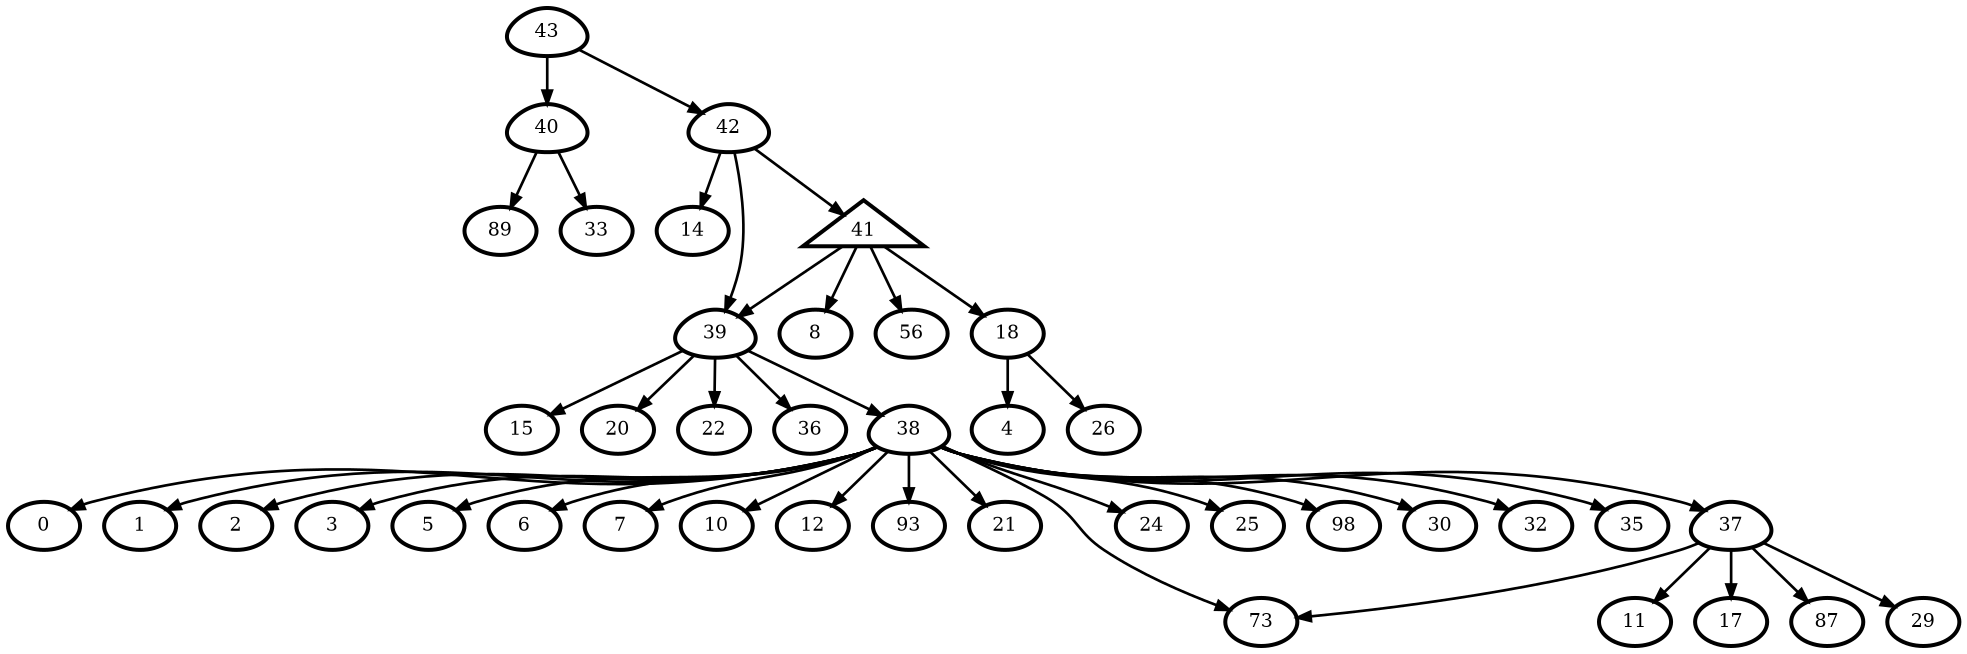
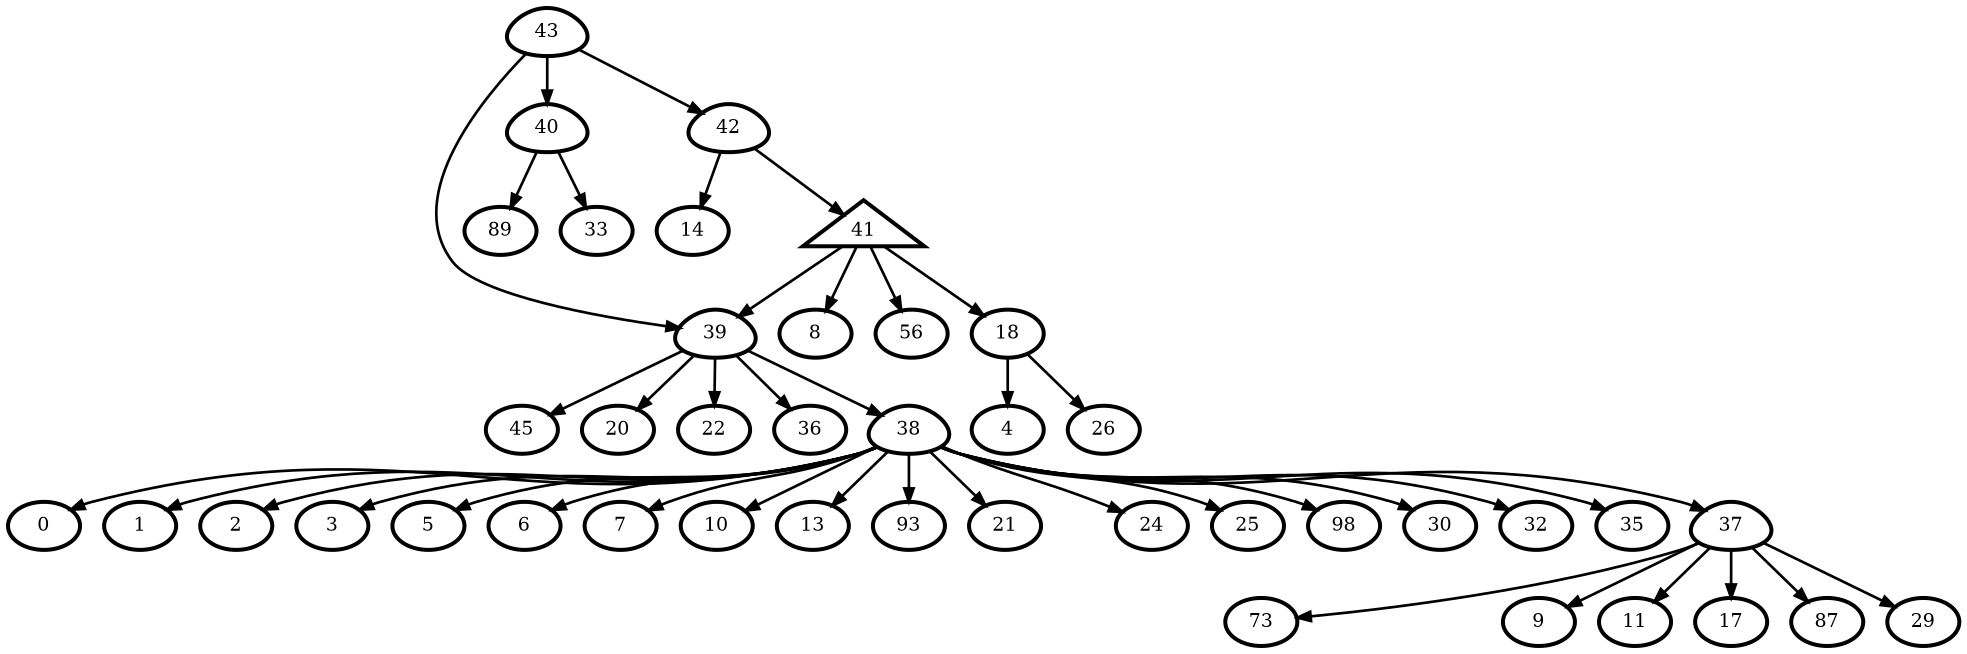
  digraph {
    node [penwidth=3]
    edge [penwidth=2]
    n1 [label=0]
    n2 [label=1]
    n3 [label=2]
    n4 [label=3]
    n5 [label=4]
    n6 [label=5]
    n7 [label=6]
    n8 [label=7]
    n9 [label=8]
+   n10 [label=9]
    n11 [label=10]
    n12 [label=11]
-   n13 [label=12]
+   n13 [label=13]
    n14 [label=93]
    n15 [label=14]
-   n16 [label=15]
+   n16 [label=45]
    n17 [label=56]
    n18 [label=17]
    n19 [label=18]
    n20 [label=26]
    n21 [label=89]
    n22 [label=20]
    n23 [label=21]
    n24 [label=22]
    n25 [label=73]
    n26 [label=24]
    n27 [label=25]
    n28 [label=87]
    n29 [label=98]
    n30 [label=29]
    n31 [label=30]
    n32 [label=32]
    n33 [label=33]
    n34 [label=35]
    n35 [label=36]
    n36 [label=37 shape=egg]
    n37 [label=38 shape=egg]
    n38 [label=39 shape=egg]
    n39 [label=40 shape=egg]
    n40 [label=42 shape=egg]
    n41 [label=41 shape=triangle]
    n42 [label=43 shape=egg]
    n19 -> n5
    n19 -> n20
+   n36 -> n10
    n36 -> n12
    n36 -> n18
    n36 -> n25
    n36 -> n28
    n36 -> n30
    n37 -> n1
    n37 -> n2
    n37 -> n3
    n37 -> n4
    n37 -> n6
    n37 -> n7
    n37 -> n8
    n37 -> n11
    n37 -> n13
    n37 -> n14
    n37 -> n23
-   n37 -> n25
    n37 -> n26
    n37 -> n27
    n37 -> n29
    n37 -> n31
    n37 -> n32
    n37 -> n34
    n37 -> n36
    n38 -> n16
    n38 -> n22
    n38 -> n24
    n38 -> n35
    n38 -> n37
    n39 -> n21
    n39 -> n33
    n40 -> n15
    n40 -> n41
    n41 -> n9
    n41 -> n17
    n41 -> n19
    n41 -> n38
-   n40 -> n38
+   n42 -> n38
    n42 -> n39
    n42 -> n40
  }
